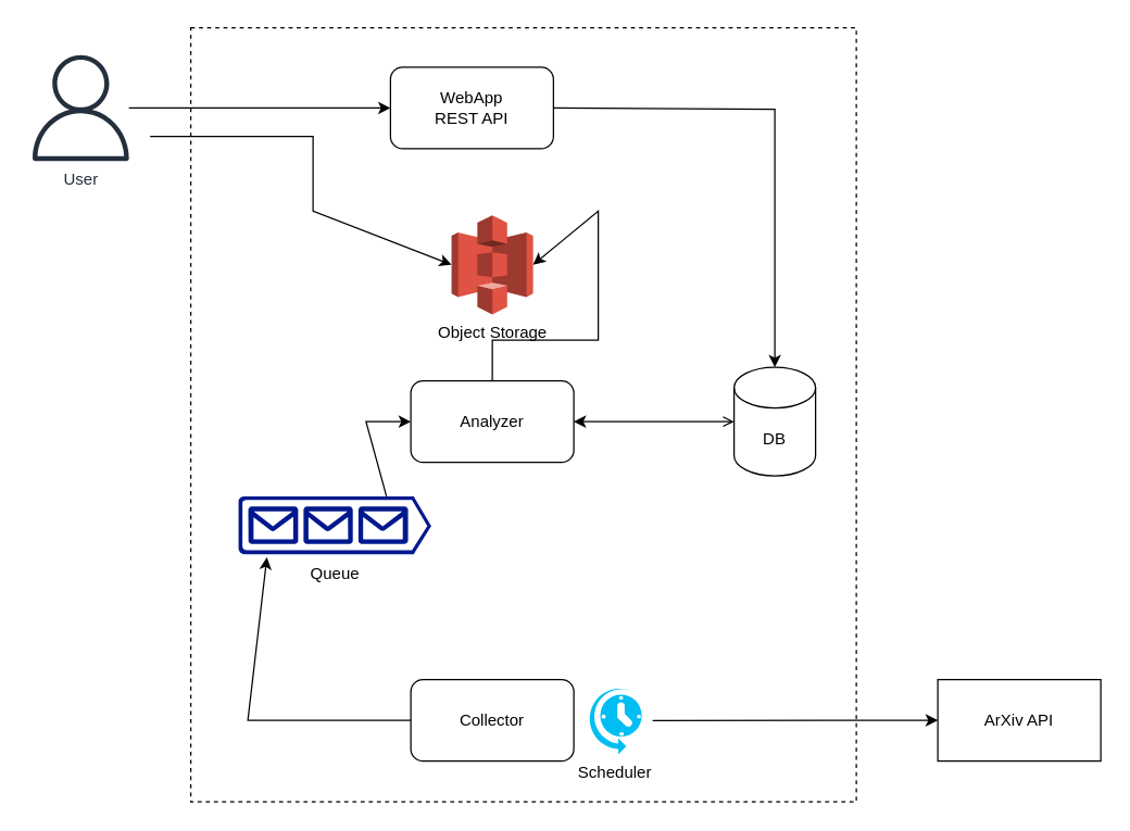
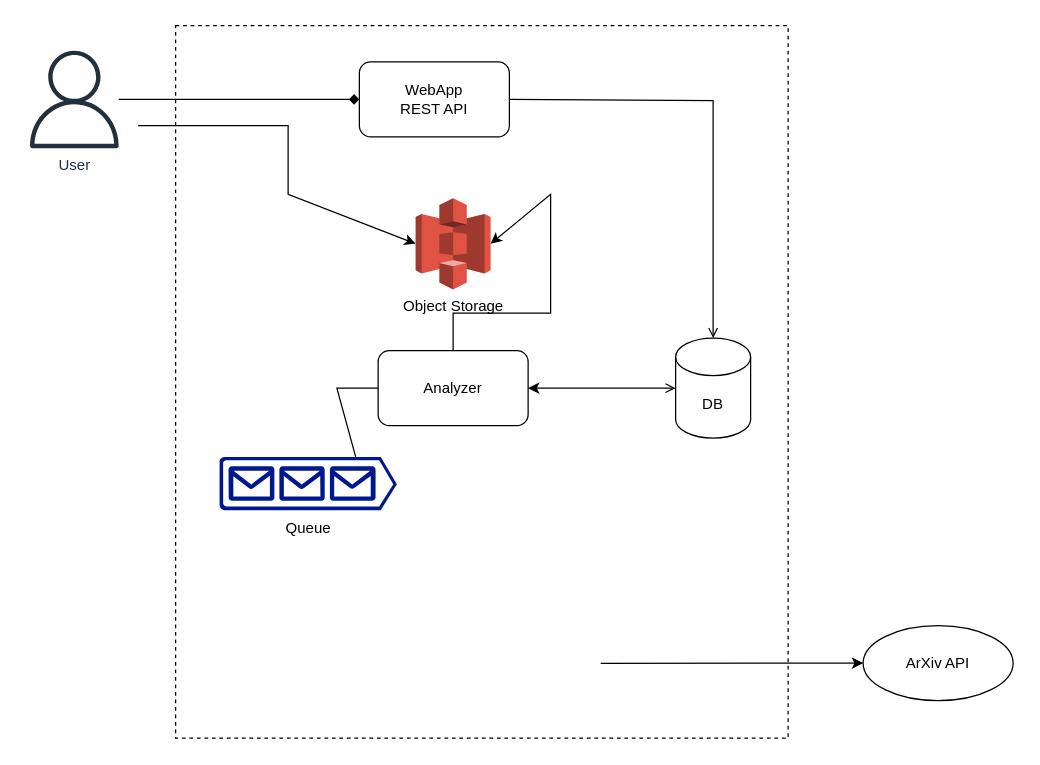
  <mxCell id="0" />
  <mxCell id="1" parent="0" />
  <mxCell id="2" value="" style="rounded=0;whiteSpace=wrap;html=1;fillStyle=auto;dashed=1;" parent="1" vertex="1"><mxGeometry x="140" y="20" width="490" height="570" as="geometry" /></mxCell>
  <mxCell id="3" value="DB" style="shape=cylinder3;whiteSpace=wrap;html=1;boundedLbl=1;backgroundOutline=1;size=15;" parent="1" vertex="1"><mxGeometry x="540" y="270" width="60" height="80" as="geometry" /></mxCell>
  <mxCell id="4" value="User" style="sketch=0;outlineConnect=0;fontColor=#232F3E;gradientColor=none;fillColor=#232F3D;strokeColor=none;dashed=0;verticalLabelPosition=bottom;verticalAlign=top;align=center;html=1;fontSize=12;fontStyle=0;aspect=fixed;pointerEvents=1;shape=mxgraph.aws4.user;" parent="1" vertex="1"><mxGeometry x="20" y="40" width="78" height="78" as="geometry" /></mxCell>
  <mxCell id="5" value="&lt;div&gt;WebApp&lt;/div&gt;&lt;div&gt;REST API&lt;br&gt;&lt;/div&gt;" style="rounded=1;whiteSpace=wrap;html=1;" parent="1" vertex="1"><mxGeometry x="287" y="49" width="120" height="60" as="geometry" /></mxCell>
  <mxCell id="6" value="&lt;div&gt;Analyzer&lt;/div&gt;" style="rounded=1;whiteSpace=wrap;html=1;" parent="1" vertex="1"><mxGeometry x="302" y="280" width="120" height="60" as="geometry" /></mxCell>
- <mxCell id="7" value="Collector" style="rounded=1;whiteSpace=wrap;html=1;" parent="1" vertex="1"><mxGeometry x="302" y="500" width="120" height="60" as="geometry" /></mxCell>
  <mxCell id="8" value="&lt;div&gt;Queue&lt;/div&gt;" style="sketch=0;aspect=fixed;pointerEvents=1;shadow=0;dashed=0;html=1;strokeColor=none;labelPosition=center;verticalLabelPosition=bottom;verticalAlign=top;align=center;fillColor=#00188D;shape=mxgraph.azure.queue_generic" parent="1" vertex="1"><mxGeometry x="175" y="365" width="142" height="42.6" as="geometry" /></mxCell>
- <mxCell id="9" value="" style="endArrow=classic;html=1;rounded=0;exitX=0;exitY=0.5;exitDx=0;exitDy=0;entryX=0.148;entryY=1.056;entryDx=0;entryDy=0;entryPerimeter=0;" parent="1" source="7" target="8" edge="1"><mxGeometry width="50" height="50" relative="1" as="geometry"><mxPoint x="412" y="410" as="sourcePoint" /><mxPoint x="462" y="360" as="targetPoint" /><Array as="points"><mxPoint x="182" y="530" /></Array></mxGeometry></mxCell>
- <mxCell id="10" value="" style="endArrow=classic;html=1;rounded=0;exitX=0.768;exitY=0;exitDx=0;exitDy=0;exitPerimeter=0;entryX=0;entryY=0.5;entryDx=0;entryDy=0;" parent="1" source="8" target="6" edge="1"><mxGeometry width="50" height="50" relative="1" as="geometry"><mxPoint x="412" y="410" as="sourcePoint" /><mxPoint x="462" y="360" as="targetPoint" /><Array as="points"><mxPoint x="269" y="310" /></Array></mxGeometry></mxCell>
- <mxCell id="11" value="" style="endArrow=classic;html=1;rounded=0;entryX=0;entryY=0.5;entryDx=0;entryDy=0;" parent="1" source="4" target="5" edge="1"><mxGeometry width="50" height="50" relative="1" as="geometry"><mxPoint x="170" y="110" as="sourcePoint" /><mxPoint x="220" y="60" as="targetPoint" /></mxGeometry></mxCell>
- <mxCell id="12" value="" style="endArrow=classic;html=1;rounded=0;exitX=1;exitY=0.5;exitDx=0;exitDy=0;entryX=0.5;entryY=0;entryDx=0;entryDy=0;entryPerimeter=0;strokeColor=default;endFill=1;startArrow=none;startFill=0;" parent="1" source="5" target="3" edge="1"><mxGeometry width="50" height="50" relative="1" as="geometry"><mxPoint x="422" y="210" as="sourcePoint" /><mxPoint x="472" y="160" as="targetPoint" /><Array as="points"><mxPoint x="570" y="80" /></Array></mxGeometry></mxCell>
+ <mxCell id="10" value="" style="endArrow=none;html=1;rounded=0;exitX=0.768;exitY=0;exitDx=0;exitDy=0;exitPerimeter=0;entryX=0;entryY=0.5;entryDx=0;entryDy=0;" parent="1" source="8" target="6" edge="1"><mxGeometry width="50" height="50" relative="1" as="geometry"><mxPoint x="412" y="410" as="sourcePoint" /><mxPoint x="462" y="360" as="targetPoint" /><Array as="points"><mxPoint x="269" y="310" /></Array></mxGeometry></mxCell>
+ <mxCell id="11" value="" style="endArrow=diamond;html=1;rounded=0;entryX=0;entryY=0.5;entryDx=0;entryDy=0;" parent="1" source="4" target="5" edge="1"><mxGeometry width="50" height="50" relative="1" as="geometry"><mxPoint x="170" y="110" as="sourcePoint" /><mxPoint x="220" y="60" as="targetPoint" /></mxGeometry></mxCell>
+ <mxCell id="12" value="" style="endArrow=open;html=1;rounded=0;exitX=1;exitY=0.5;exitDx=0;exitDy=0;entryX=0.5;entryY=0;entryDx=0;entryDy=0;entryPerimeter=0;strokeColor=default;endFill=1;startArrow=none;startFill=0;" parent="1" source="5" target="3" edge="1"><mxGeometry width="50" height="50" relative="1" as="geometry"><mxPoint x="422" y="210" as="sourcePoint" /><mxPoint x="472" y="160" as="targetPoint" /><Array as="points"><mxPoint x="570" y="80" /></Array></mxGeometry></mxCell>
  <mxCell id="13" value="" style="endArrow=open;html=1;rounded=0;exitX=1;exitY=0.5;exitDx=0;exitDy=0;entryX=0;entryY=0.5;entryDx=0;entryDy=0;entryPerimeter=0;startArrow=classic;startFill=1;" parent="1" source="6" target="3" edge="1"><mxGeometry width="50" height="50" relative="1" as="geometry"><mxPoint x="432" y="310" as="sourcePoint" /><mxPoint x="482" y="260" as="targetPoint" /></mxGeometry></mxCell>
- <mxCell id="14" value="Scheduler" style="verticalLabelPosition=bottom;html=1;verticalAlign=top;align=center;strokeColor=none;fillColor=#00BEF2;shape=mxgraph.azure.scheduler;pointerEvents=1;" parent="1" vertex="1"><mxGeometry x="432" y="505" width="40" height="50" as="geometry" /></mxCell>
- <mxCell id="15" value="ArXiv API" style="rounded=0;whiteSpace=wrap;html=1;" parent="1" vertex="1"><mxGeometry x="690" y="500" width="120" height="60" as="geometry" /></mxCell>
+ <mxCell id="15" value="ArXiv API" style="ellipse;whiteSpace=wrap;html=1;" parent="1" vertex="1"><mxGeometry x="690" y="500" width="120" height="60" as="geometry" /></mxCell>
  <mxCell id="16" value="" style="endArrow=classic;html=1;rounded=0;entryX=0;entryY=0.5;entryDx=0;entryDy=0;exitX=0.694;exitY=0.895;exitDx=0;exitDy=0;exitPerimeter=0;" parent="1" source="2" target="15" edge="1"><mxGeometry width="50" height="50" relative="1" as="geometry"><mxPoint x="490" y="530" as="sourcePoint" /><mxPoint x="490" y="480" as="targetPoint" /></mxGeometry></mxCell>
  <mxCell id="17" value="&lt;div&gt;Object Storage&lt;/div&gt;" style="outlineConnect=0;dashed=0;verticalLabelPosition=bottom;verticalAlign=top;align=center;html=1;shape=mxgraph.aws3.s3;fillColor=#E05243;gradientColor=none;" vertex="1" parent="1"><mxGeometry x="332" y="158" width="60" height="73" as="geometry" /></mxCell>
  <mxCell id="18" value="" style="endArrow=classic;html=1;rounded=0;entryX=0;entryY=0.5;entryDx=0;entryDy=0;entryPerimeter=0;" edge="1" parent="1" target="17"><mxGeometry width="50" height="50" relative="1" as="geometry"><mxPoint x="110" y="100" as="sourcePoint" /><mxPoint x="312" y="89" as="targetPoint" /><Array as="points"><mxPoint x="230" y="100" /><mxPoint x="230" y="155" /></Array></mxGeometry></mxCell>
  <mxCell id="19" value="" style="endArrow=classic;html=1;rounded=0;exitX=0.5;exitY=0;exitDx=0;exitDy=0;entryX=1;entryY=0.5;entryDx=0;entryDy=0;entryPerimeter=0;" edge="1" parent="1" source="6" target="17"><mxGeometry width="50" height="50" relative="1" as="geometry"><mxPoint x="279" y="410" as="sourcePoint" /><mxPoint x="312" y="320" as="targetPoint" /><Array as="points"><mxPoint x="362" y="250" /><mxPoint x="440" y="250" /><mxPoint x="440" y="155" /></Array></mxGeometry></mxCell>
